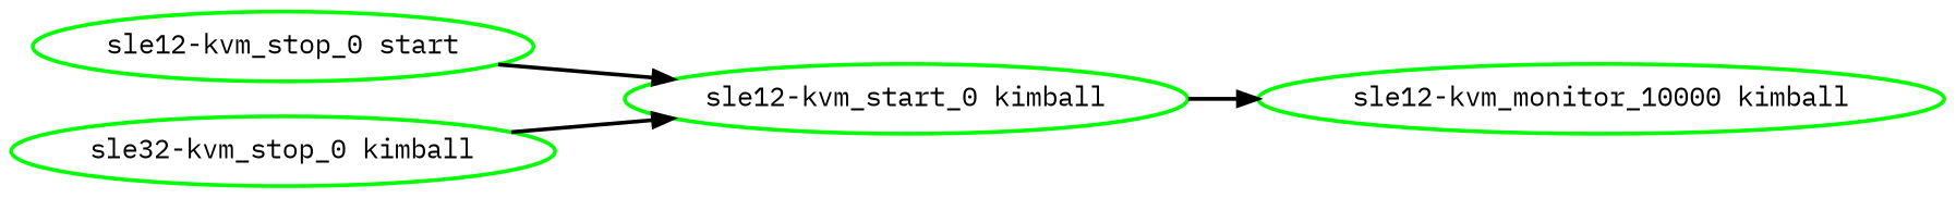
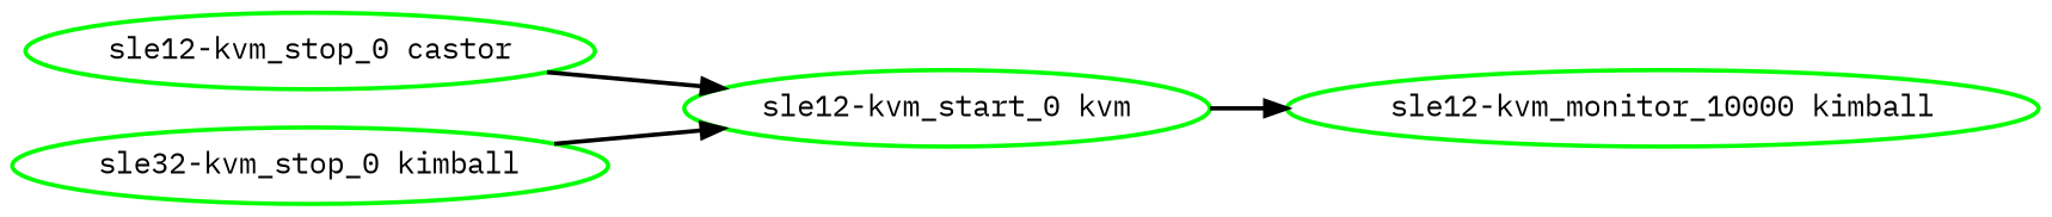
  digraph {
    fontname="IBM Plex Mono"
    rankdir=LR
    node [color=green fontcolor=black fontname="IBM Plex Mono" style=bold]
    edge [fontname="IBM Plex Mono" style=bold]
-   "sle12-kvm_start_0 kimball"
+   "sle12-kvm_start_0 kimball" [label="sle12-kvm_start_0 kvm"]
    "sle12-kvm_monitor_10000 kimball"
-   "sle12-kvm_stop_0 castor" [label="sle12-kvm_stop_0 start"]
+   "sle12-kvm_stop_0 castor"
    n4 [label="sle32-kvm_stop_0 kimball"]
    "sle12-kvm_start_0 kimball" -> "sle12-kvm_monitor_10000 kimball"
    "sle12-kvm_stop_0 castor" -> "sle12-kvm_start_0 kimball"
    n4 -> "sle12-kvm_start_0 kimball"
  }
